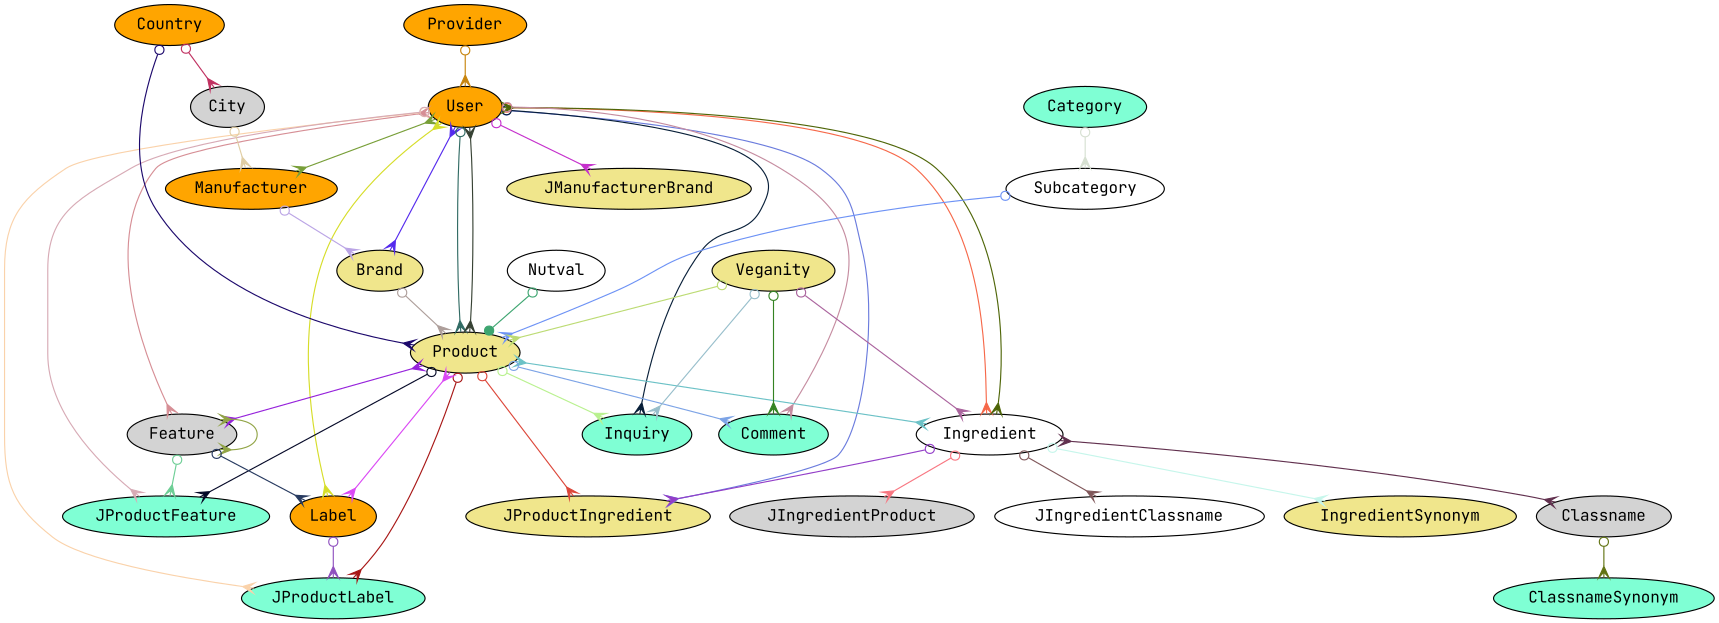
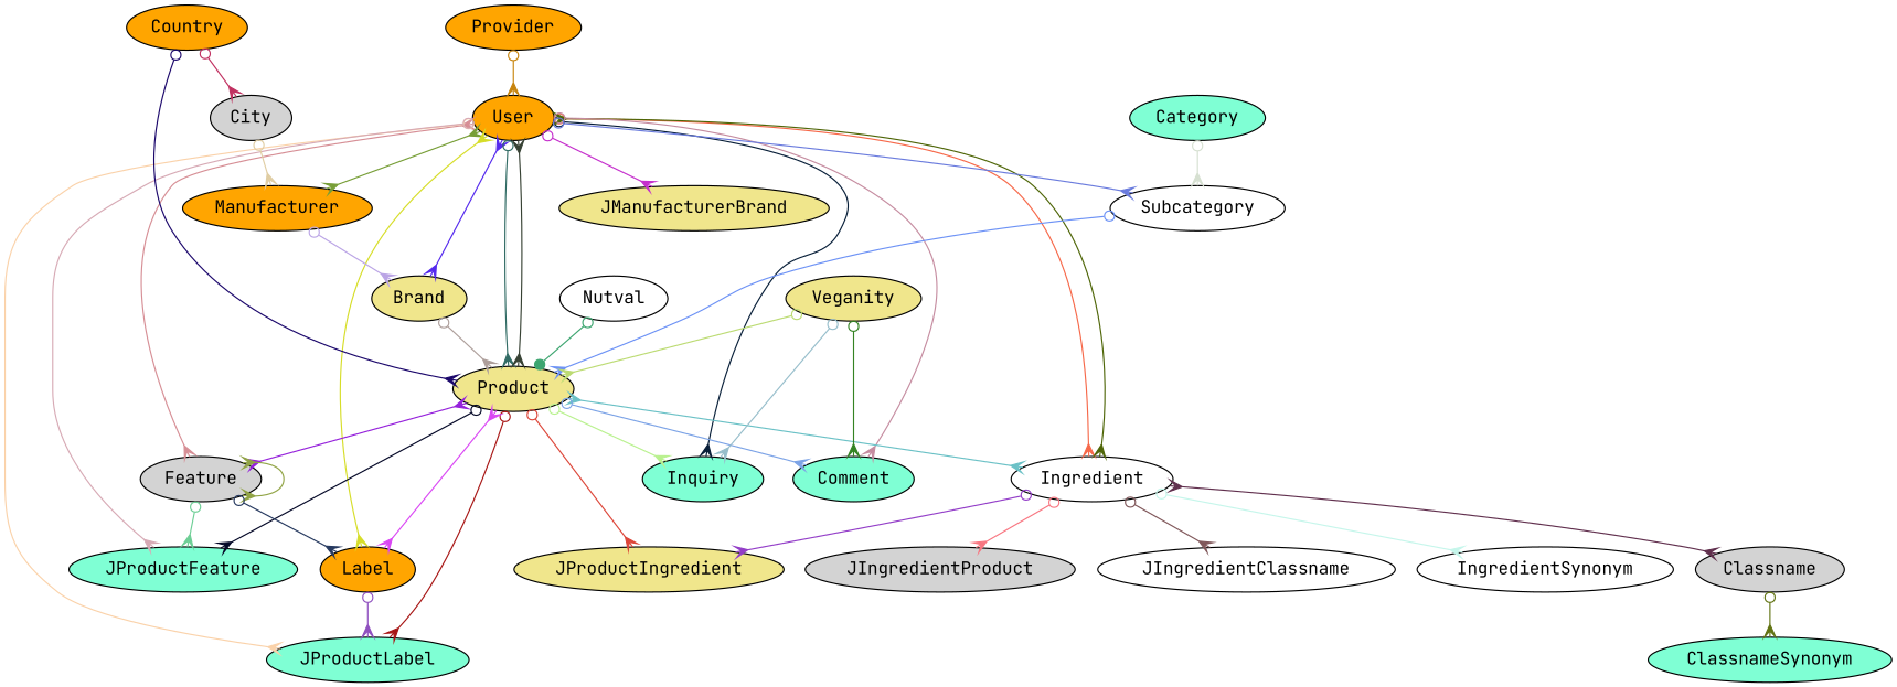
  digraph {
    fontname="JetBrains Mono"
    splines=true
    node [fillcolor=khaki fontname="JetBrains Mono" style=filled]
    edge [arrowhead=crow arrowtail=odot dir=both fontname="JetBrains Mono"]
    User [fillcolor=orange]
    Brand
    JProductIngredient
    Inquiry [fillcolor=aquamarine]
    Product
    Feature [fillcolor=lightgrey]
    Ingredient [fillcolor=white]
    JProductLabel [fillcolor=aquamarine]
    JManufacturerBrand
    Comment [fillcolor=aquamarine]
    Manufacturer [fillcolor=orange]
    JProductFeature [fillcolor=aquamarine]
    Label [fillcolor=orange]
    Classname [fillcolor=lightgrey]
    JIngredientClassname [fillcolor=white]
-   IngredientSynonym
+   IngredientSynonym [fillcolor=white]
    JIngredientProduct [fillcolor=lightgrey]
    Category [fillcolor=aquamarine]
    Subcategory [fillcolor=white]
    Country [fillcolor=orange]
    City [fillcolor=lightgrey]
    ClassnameSynonym [fillcolor=aquamarine]
    Veganity
    Provider [fillcolor=orange]
    Nutval [fillcolor=white]
    User -> Brand [arrowtail=crow color="#5429ED"]
-   User -> JProductIngredient [color="#6A7BDD"]
+   User -> Subcategory [color="#6A7BDD"]
    User -> Inquiry [color="#071E38"]
    User -> Product [color="#316B64"]
    User -> Product [arrowtail=crow color="#364133"]
    User -> Feature [arrowtail=crow color="#D68E95"]
    User -> Ingredient [color="#F66849"]
    User -> Ingredient [arrowtail=crow color="#4E6507"]
    User -> JProductLabel [color="#FAD2AA"]
    User -> JManufacturerBrand [color="#C52FCC"]
    User -> Comment [color="#C58CA0"]
    User -> Manufacturer [arrowtail=crow color="#779E37"]
    User -> JProductFeature [color="#D7AAB5"]
    User -> Label [arrowtail=crow color="#D6DD28"]
    Brand -> Product [color="#AD9E9A"]
    Product -> JProductIngredient [color="#DC4639"]
    Product -> Inquiry [color="#B9F18F"]
    Product -> Feature [arrowtail=crow color="#9521DB"]
    Product -> Ingredient [arrowtail=crow color="#6BC1C6"]
    Product -> JProductLabel [color="#A71514"]
    Product -> Comment [color="#7CA3E6"]
    Product -> JProductFeature [color="#040827"]
    Product -> Label [arrowtail=crow color="#DA48F4"]
    Feature -> Feature [arrowtail=crow color="#91A446"]
    Feature -> JProductFeature [color="#6DCE95"]
    Feature -> Label [color="#26395F"]
    Ingredient -> JProductIngredient [color="#933EC8"]
    Ingredient -> Classname [arrowtail=crow color="#61304E"]
    Ingredient -> JIngredientClassname [color="#80575A"]
    Ingredient -> IngredientSynonym [color="#C6F6EB"]
    Ingredient -> JIngredientProduct [color="#F87681"]
    Manufacturer -> Brand [color="#BAA4E5"]
    Label -> JProductLabel [color="#8F50BF"]
    Classname -> ClassnameSynonym [color="#617312"]
    Category -> Subcategory [color="#D6E0D1"]
    Subcategory -> Product [color="#6D92F5"]
    Country -> Product [color="#1B076B"]
    Country -> City [color="#C03060"]
    City -> Manufacturer [color="#E0CDA3"]
    Veganity -> Inquiry [color="#97BECB"]
    Veganity -> Product [color="#BCDB73"]
-   Veganity -> Ingredient [color="#AA639D"]
    Veganity -> Comment [color="#348323"]
    Provider -> User [color="#C7840D"]
    Nutval -> Product [arrowhead=dot color="#3DA570"]
  }
